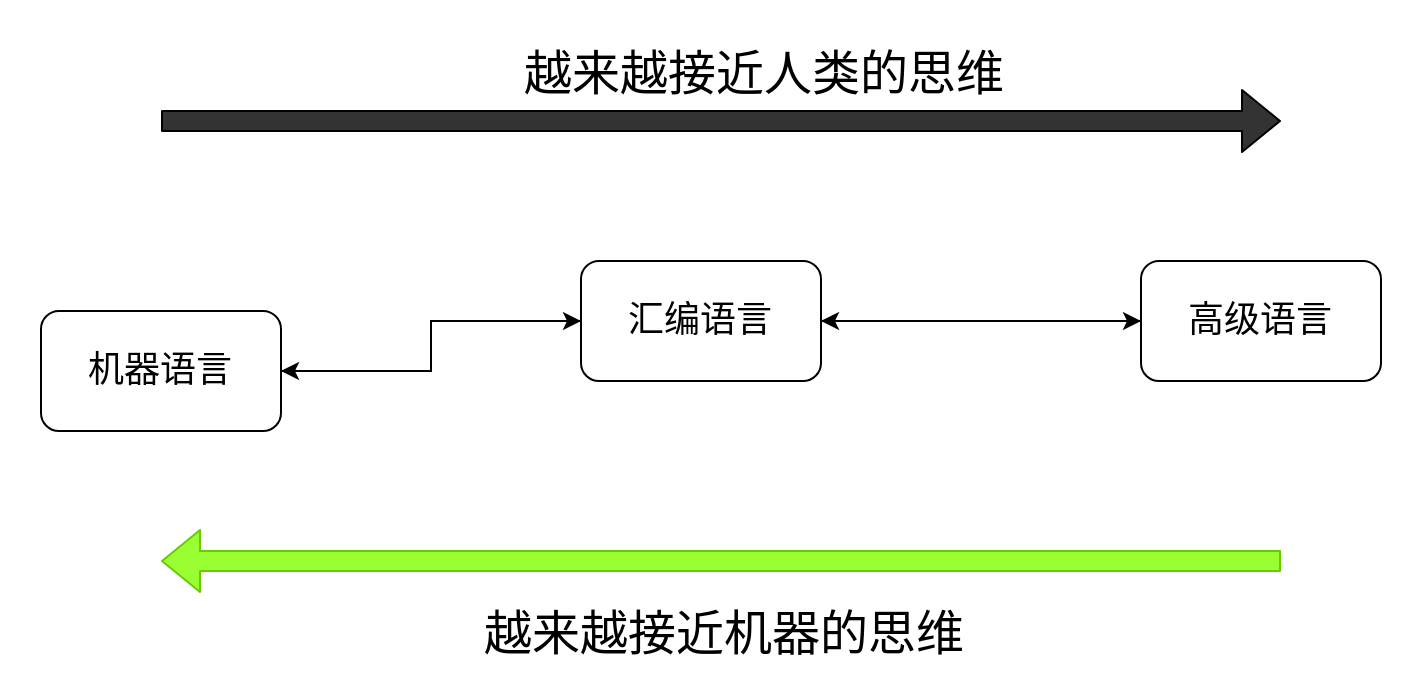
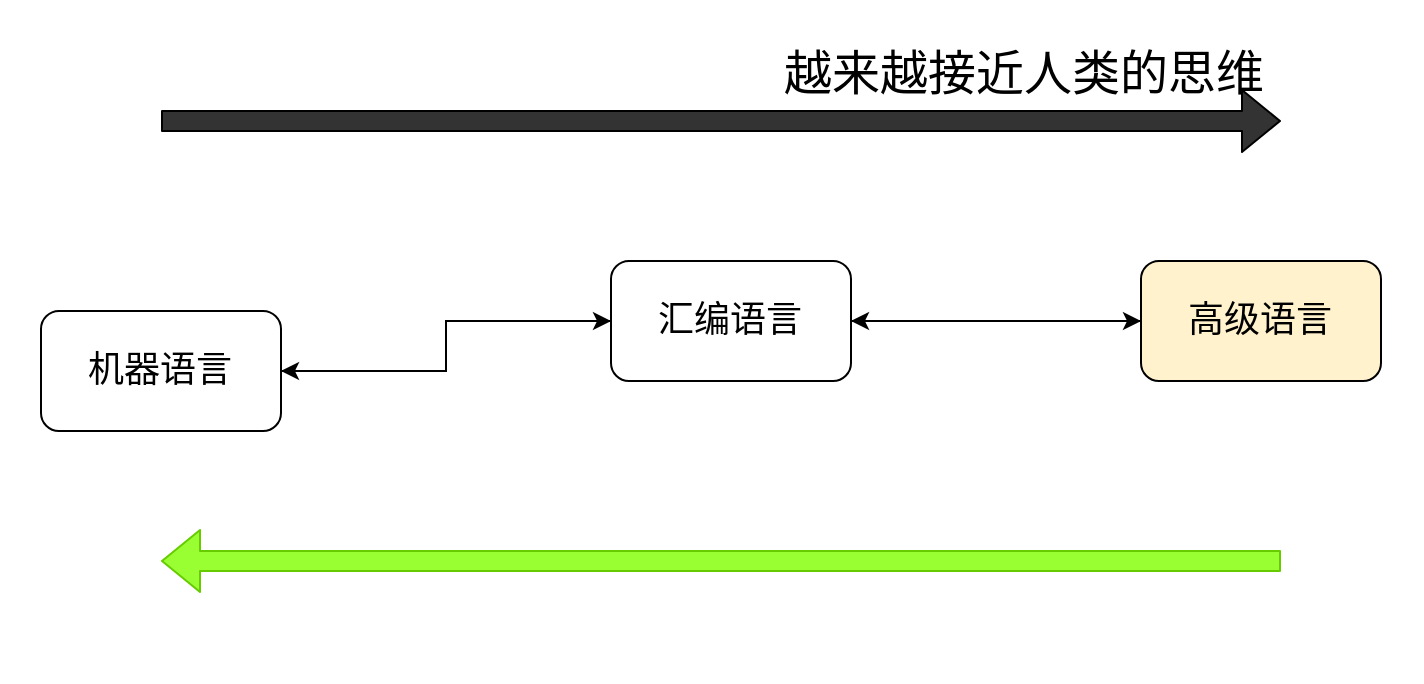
  <mxCell id="0" />
  <mxCell id="1" parent="0" />
  <mxCell id="2" value="" style="shape=flexArrow;endArrow=classic;html=1;shadow=0;strokeColor=#000000;fillColor=#333333;" edge="1" parent="1"><mxGeometry width="50" height="50" relative="1" as="geometry"><mxPoint x="80" y="60" as="sourcePoint" /><mxPoint x="640" y="60" as="targetPoint" /></mxGeometry></mxCell>
  <mxCell id="3" style="edgeStyle=orthogonalEdgeStyle;rounded=0;orthogonalLoop=1;jettySize=auto;html=1;exitX=1;exitY=0.5;exitDx=0;exitDy=0;" edge="1" parent="1" source="4" target="7"><mxGeometry relative="1" as="geometry" /></mxCell>
  <mxCell id="4" value="&lt;font style=&quot;font-size: 18px&quot;&gt;机器语言&lt;/font&gt;" style="rounded=1;whiteSpace=wrap;html=1;" vertex="1" parent="1"><mxGeometry x="20" y="155" width="120" height="60" as="geometry" /></mxCell>
  <mxCell id="5" style="edgeStyle=orthogonalEdgeStyle;rounded=0;orthogonalLoop=1;jettySize=auto;html=1;exitX=1;exitY=0.5;exitDx=0;exitDy=0;entryX=0;entryY=0.5;entryDx=0;entryDy=0;" edge="1" parent="1" source="7" target="9"><mxGeometry relative="1" as="geometry" /></mxCell>
  <mxCell id="6" style="edgeStyle=orthogonalEdgeStyle;rounded=0;orthogonalLoop=1;jettySize=auto;html=1;" edge="1" parent="1" source="7" target="4"><mxGeometry relative="1" as="geometry" /></mxCell>
- <mxCell id="7" value="&lt;font style=&quot;font-size: 18px&quot;&gt;汇编语言&lt;/font&gt;" style="rounded=1;whiteSpace=wrap;html=1;" vertex="1" parent="1"><mxGeometry x="290" y="130" width="120" height="60" as="geometry" /></mxCell>
+ <mxCell id="7" value="&lt;font style=&quot;font-size: 18px&quot;&gt;汇编语言&lt;/font&gt;" style="rounded=1;whiteSpace=wrap;html=1;" vertex="1" parent="1"><mxGeometry x="305" y="130" width="120" height="60" as="geometry" /></mxCell>
  <mxCell id="8" style="edgeStyle=orthogonalEdgeStyle;rounded=0;orthogonalLoop=1;jettySize=auto;html=1;exitX=0;exitY=0.5;exitDx=0;exitDy=0;entryX=1;entryY=0.5;entryDx=0;entryDy=0;" edge="1" parent="1" source="9" target="7"><mxGeometry relative="1" as="geometry" /></mxCell>
- <mxCell id="9" value="&lt;font style=&quot;font-size: 18px&quot;&gt;高级语言&lt;/font&gt;" style="rounded=1;whiteSpace=wrap;html=1;" vertex="1" parent="1"><mxGeometry x="570" y="130" width="120" height="60" as="geometry" /></mxCell>
- <mxCell id="10" value="&lt;font style=&quot;font-size: 24px&quot;&gt;越来越接近人类的思维&lt;/font&gt;" style="text;html=1;resizable=0;points=[];autosize=1;align=left;verticalAlign=top;spacingTop=-4;" vertex="1" parent="1"><mxGeometry x="260" y="20" width="260" height="20" as="geometry" /></mxCell>
+ <mxCell id="9" value="&lt;font style=&quot;font-size: 18px&quot;&gt;高级语言&lt;/font&gt;" style="rounded=1;whiteSpace=wrap;html=1;fillColor=#fff2cc;" vertex="1" parent="1"><mxGeometry x="570" y="130" width="120" height="60" as="geometry" /></mxCell>
+ <mxCell id="10" value="&lt;font style=&quot;font-size: 24px&quot;&gt;越来越接近人类的思维&lt;/font&gt;" style="text;html=1;resizable=0;points=[];autosize=1;align=left;verticalAlign=top;spacingTop=-4;" vertex="1" parent="1"><mxGeometry x="390" y="20" width="260" height="20" as="geometry" /></mxCell>
  <mxCell id="11" value="" style="shape=flexArrow;endArrow=classic;html=1;shadow=0;strokeColor=#66CC00;fillColor=#99FF33;" edge="1" parent="1"><mxGeometry width="50" height="50" relative="1" as="geometry"><mxPoint x="640" y="280" as="sourcePoint" /><mxPoint x="80" y="280" as="targetPoint" /></mxGeometry></mxCell>
- <mxCell id="12" value="&lt;font style=&quot;font-size: 24px&quot;&gt;越来越接近机器的思维&lt;/font&gt;" style="text;html=1;resizable=0;points=[];autosize=1;align=left;verticalAlign=top;spacingTop=-4;" vertex="1" parent="1"><mxGeometry x="240" y="300" width="260" height="20" as="geometry" /></mxCell>
